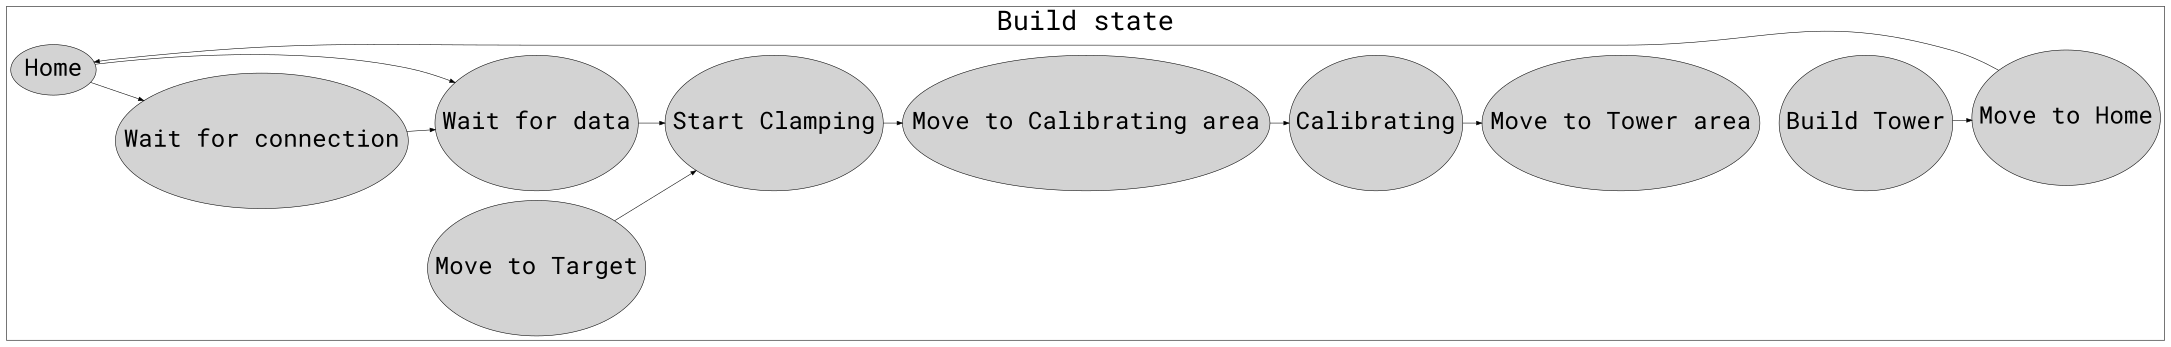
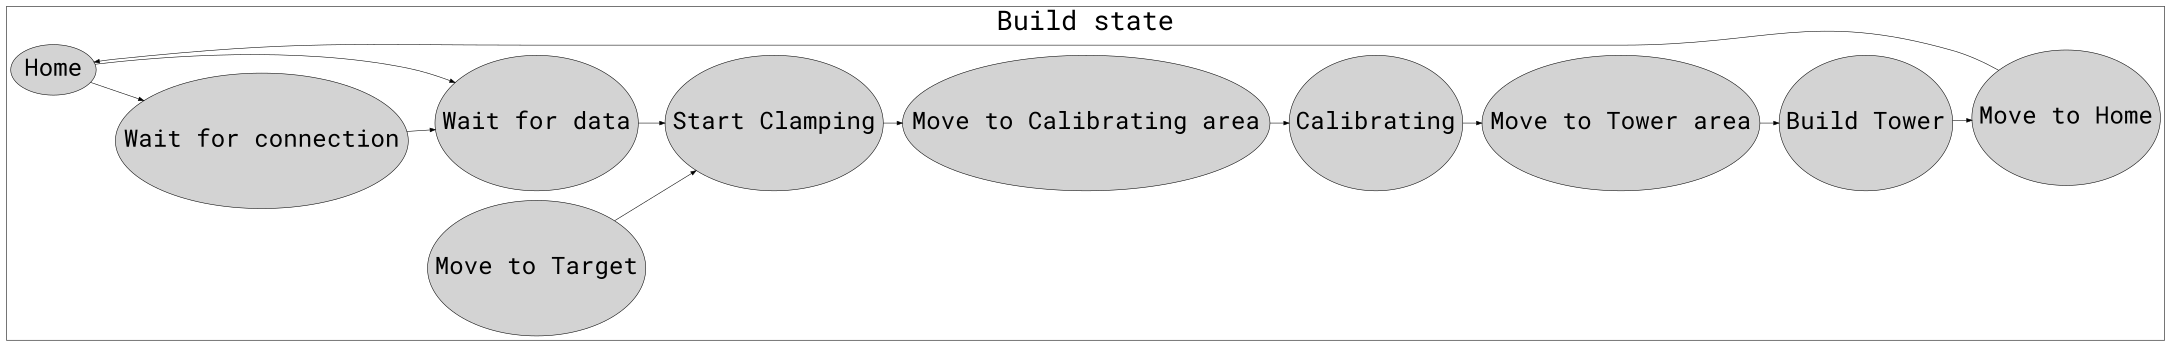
  digraph {
    fontname="Roboto Mono"
    rankdir=LR
    node [fontname="Roboto Mono" fontsize=45 style=filled]
    edge [fontname="Roboto Mono"]
    n1 [height=1.3 label=Home width=1.5]
    n2 [height=3.5 label="Wait for connection"]
    n3 [height=3.5 label="Wait for data"]
    n4 [height=3.5 label="Move to Target"]
    n5 [height=3.5 label="Start Clamping"]
    n6 [height=3.5 label="Move to Calibrating area"]
    n7 [height=3.5 label=Calibrating]
    n8 [height=3.5 label="Move to Tower area"]
    n9 [height=3.5 label="Build Tower"]
    n10 [height=3.5 label="Move to Home"]
    subgraph cluster_1 {
      fontsize=50
      height=20
      label="Build state"
      rank=same
      width=20
      n1
      n2
      n3
      n4
      n5
      n6
      n7
      n8
      n9
      n10
    }
    n1 -> n2
    n1 -> n3
    n2 -> n3
    n3 -> n5
    n4 -> n5
    n5 -> n6
    n6 -> n7
    n7 -> n8
+   n8 -> n9
    n9 -> n10
    n10 -> n1
  }
